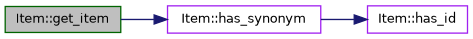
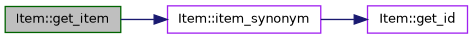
  digraph {
    rankdir=LR
    node [color=purple fillcolor=white fontname=Helvetica fontsize=10 shape=record style=filled]
    edge [color=midnightblue fontname=Helvetica fontsize=10 labelfontname=Helvetica labelfontsize=10 style=solid]
    n1 [color=darkgreen fillcolor=grey75 fontcolor=black height=0.2 label="Item::get_item" width=0.4]
-   n2 [height=0.2 label="Item::has_synonym" width=0.4]
-   n3 [height=0.2 label="Item::has_id" width=0.4]
+   n2 [height=0.2 label="Item::item_synonym" width=0.4]
+   n3 [height=0.2 label="Item::get_id" width=0.4]
    n1 -> n2
    n2 -> n3
  }
